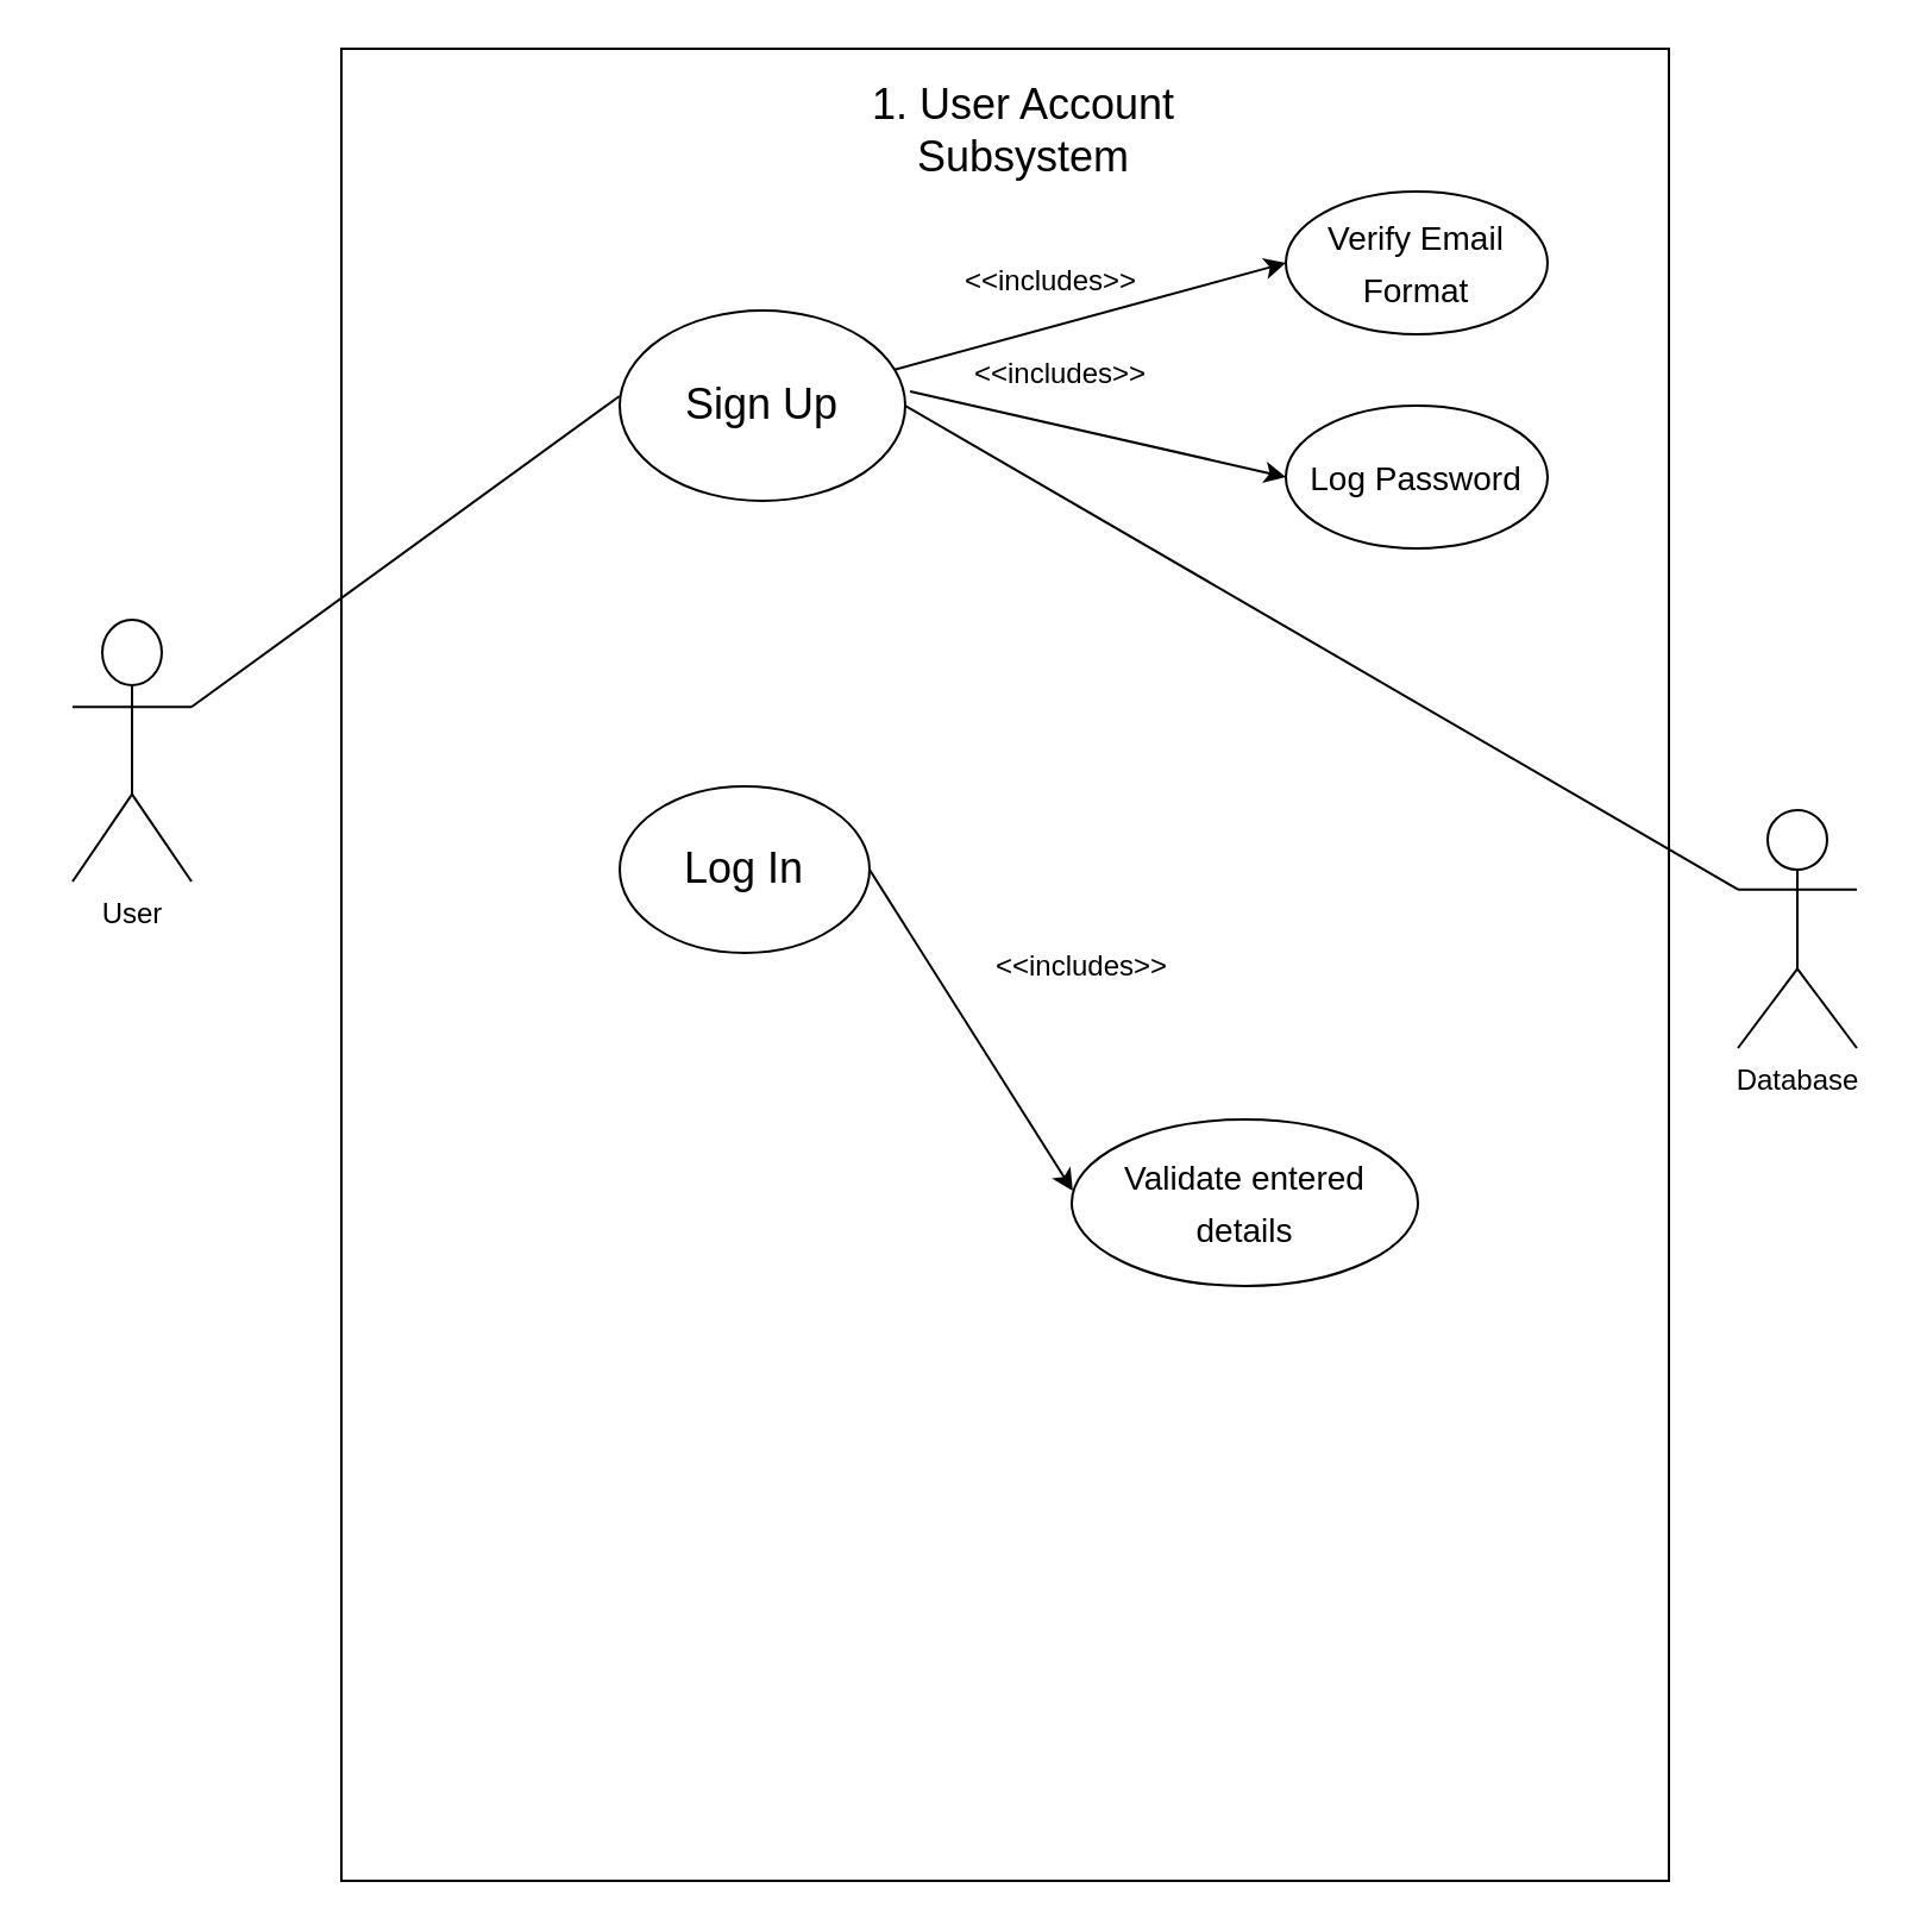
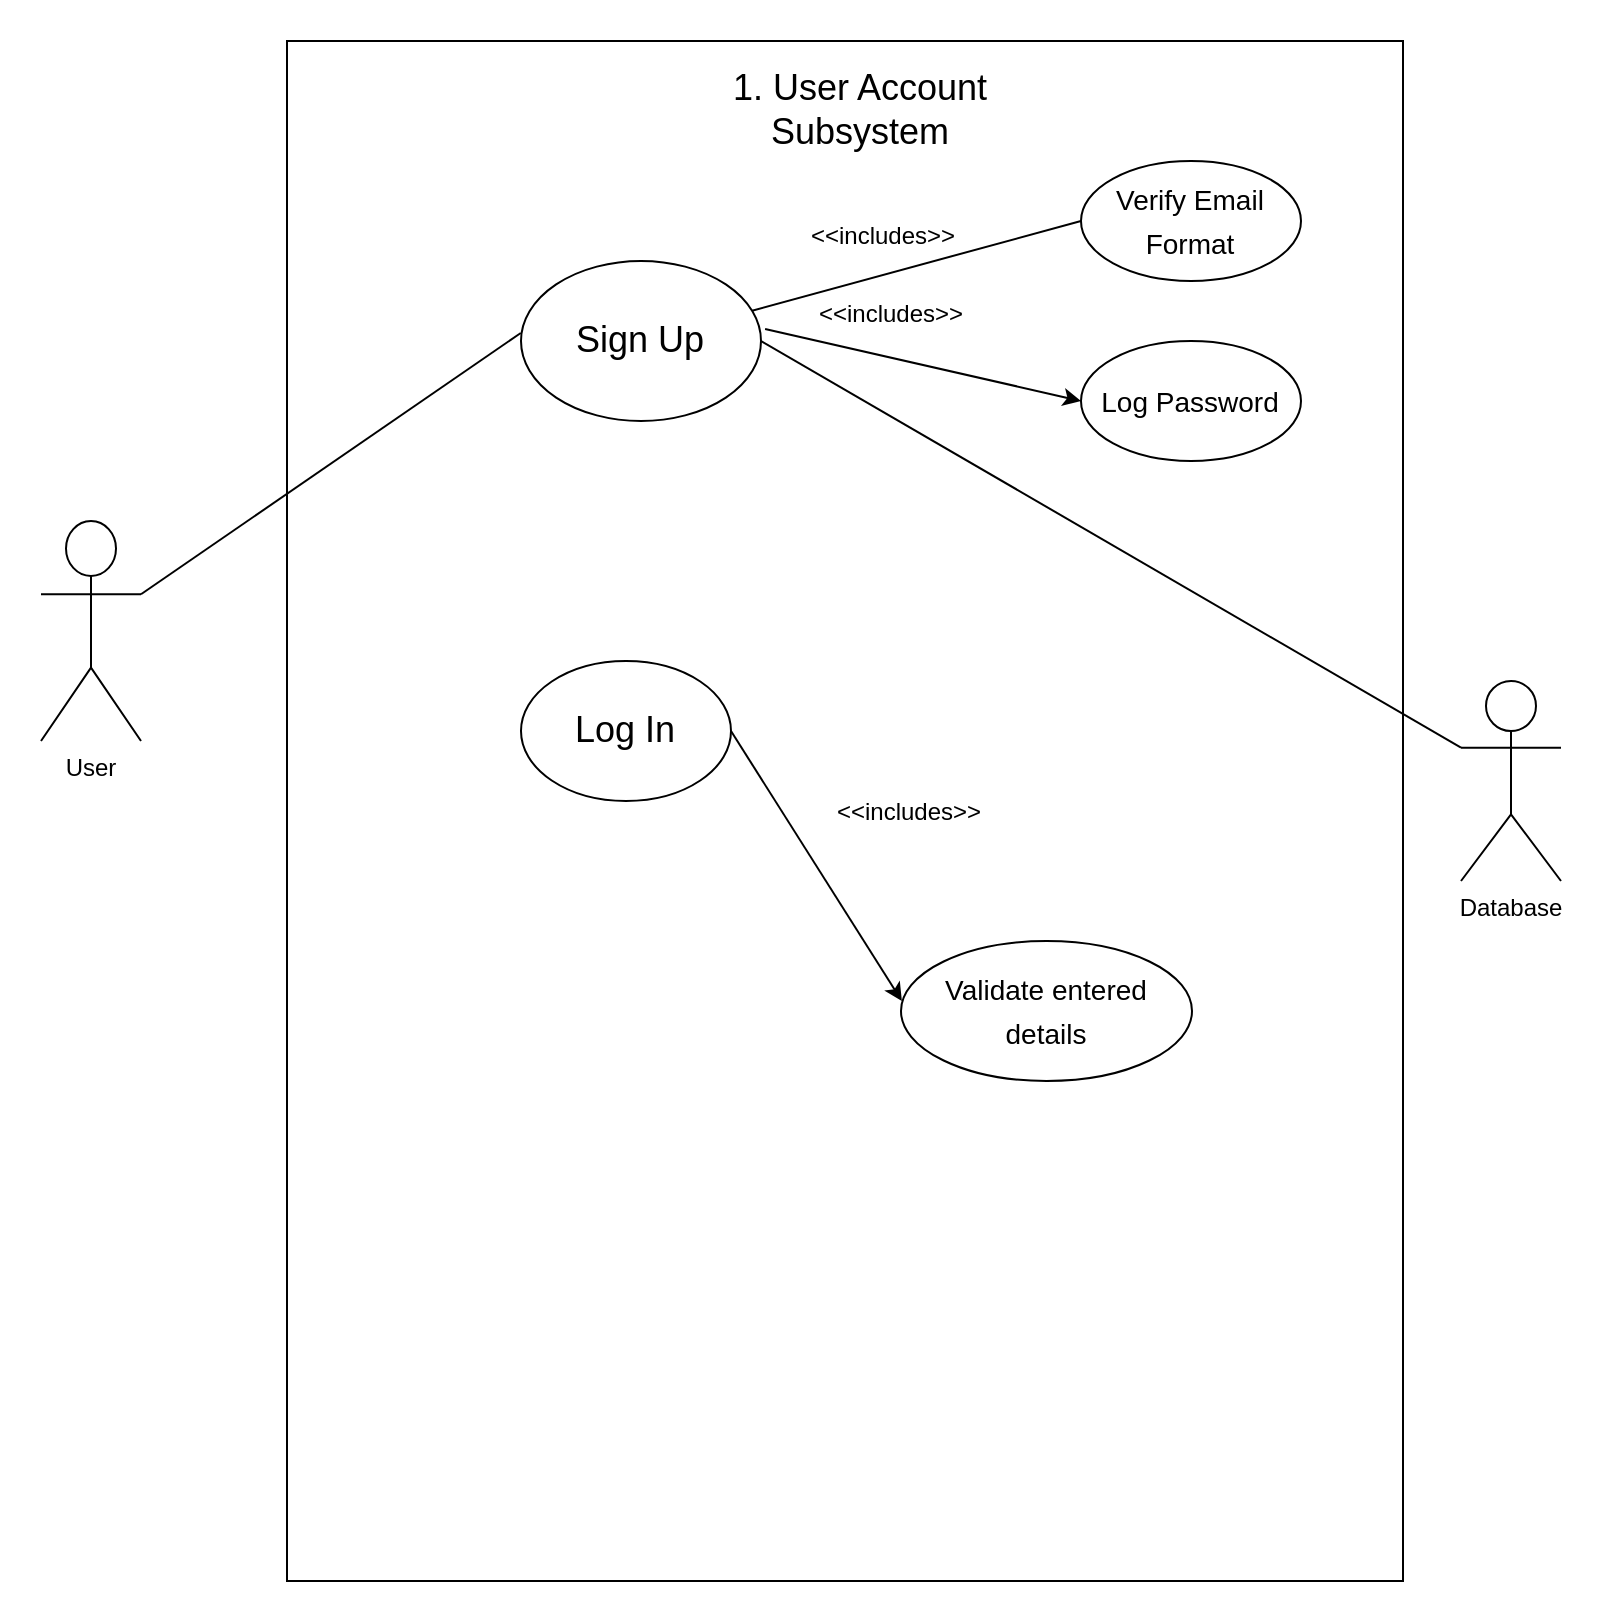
  <mxCell id="0" />
  <mxCell id="1" parent="0" />
  <mxCell id="2" value="" style="rounded=0;whiteSpace=wrap;html=1;" parent="1" vertex="1"><mxGeometry x="143" y="20" width="558" height="770" as="geometry" /></mxCell>
  <mxCell id="3" style="edgeStyle=none;html=1;fontSize=12;endArrow=none;endFill=0;entryX=-0.001;entryY=0.45;entryDx=0;entryDy=0;entryPerimeter=0;exitX=1;exitY=0.333;exitDx=0;exitDy=0;exitPerimeter=0;" parent="1" source="4" target="9" edge="1"><mxGeometry relative="1" as="geometry" /></mxCell>
- <mxCell id="4" value="User" style="shape=umlActor;verticalLabelPosition=bottom;verticalAlign=top;html=1;outlineConnect=0;" parent="1" vertex="1"><mxGeometry x="30" y="260" width="50" height="110" as="geometry" /></mxCell>
+ <mxCell id="4" value="User" style="shape=umlActor;verticalLabelPosition=bottom;verticalAlign=top;html=1;outlineConnect=0;" parent="1" vertex="1"><mxGeometry x="20" y="260" width="50" height="110" as="geometry" /></mxCell>
  <mxCell id="5" value="Database" style="shape=umlActor;verticalLabelPosition=bottom;verticalAlign=top;html=1;outlineConnect=0;" parent="1" vertex="1"><mxGeometry x="730" y="340" width="50" height="100" as="geometry" /></mxCell>
  <mxCell id="6" value="1. User Account Subsystem" style="text;html=1;strokeColor=none;fillColor=none;align=center;verticalAlign=middle;whiteSpace=wrap;rounded=0;fontSize=18;" parent="1" vertex="1"><mxGeometry x="335" y="40" width="190" height="30" as="geometry" /></mxCell>
- <mxCell id="7" style="edgeStyle=none;html=1;entryX=0;entryY=0.5;entryDx=0;entryDy=0;fontSize=18;endArrow=classic;endFill=1;" parent="1" source="9" target="11" edge="1"><mxGeometry relative="1" as="geometry" /></mxCell>
+ <mxCell id="7" style="edgeStyle=none;html=1;entryX=0;entryY=0.5;entryDx=0;entryDy=0;fontSize=18;endArrow=none;endFill=1;" parent="1" source="9" target="11" edge="1"><mxGeometry relative="1" as="geometry" /></mxCell>
  <mxCell id="8" value="&lt;font style=&quot;font-size: 12px;&quot;&gt;&amp;lt;&amp;lt;includes&amp;gt;&amp;gt;&lt;/font&gt;" style="edgeLabel;html=1;align=center;verticalAlign=middle;resizable=0;points=[];fontSize=14;" parent="7" vertex="1" connectable="0"><mxGeometry x="-0.248" y="1" relative="1" as="geometry"><mxPoint x="3" y="-21" as="offset" /></mxGeometry></mxCell>
  <mxCell id="9" value="Sign Up" style="ellipse;whiteSpace=wrap;html=1;fontSize=18;" parent="1" vertex="1"><mxGeometry x="260" y="130" width="120" height="80" as="geometry" /></mxCell>
  <mxCell id="10" style="edgeStyle=none;html=1;entryX=0;entryY=0.333;entryDx=0;entryDy=0;entryPerimeter=0;fontSize=12;endArrow=none;endFill=0;exitX=1;exitY=0.5;exitDx=0;exitDy=0;" parent="1" source="9" target="5" edge="1"><mxGeometry relative="1" as="geometry" /></mxCell>
  <mxCell id="11" value="&lt;font style=&quot;font-size: 14px;&quot;&gt;Verify Email Format&lt;/font&gt;" style="ellipse;whiteSpace=wrap;html=1;fontSize=18;" parent="1" vertex="1"><mxGeometry x="540" y="80" width="110" height="60" as="geometry" /></mxCell>
  <mxCell id="12" value="Log In" style="ellipse;whiteSpace=wrap;html=1;fontSize=18;" parent="1" vertex="1"><mxGeometry x="260" y="330" width="105" height="70" as="geometry" /></mxCell>
  <mxCell id="13" style="edgeStyle=none;html=1;fontSize=18;endArrow=classic;endFill=1;exitX=1.017;exitY=0.425;exitDx=0;exitDy=0;exitPerimeter=0;entryX=0;entryY=0.5;entryDx=0;entryDy=0;" edge="1" parent="1" source="9" target="15"><mxGeometry relative="1" as="geometry"><mxPoint x="385.709" y="165.144" as="sourcePoint" /><mxPoint x="730" y="210" as="targetPoint" /></mxGeometry></mxCell>
  <mxCell id="14" value="&lt;font style=&quot;font-size: 12px;&quot;&gt;&amp;lt;&amp;lt;includes&amp;gt;&amp;gt;&lt;/font&gt;" style="edgeLabel;html=1;align=center;verticalAlign=middle;resizable=0;points=[];fontSize=14;" vertex="1" connectable="0" parent="13"><mxGeometry x="-0.248" y="1" relative="1" as="geometry"><mxPoint x="3" y="-21" as="offset" /></mxGeometry></mxCell>
  <mxCell id="15" value="&lt;font style=&quot;font-size: 14px;&quot;&gt;Log Password&lt;/font&gt;" style="ellipse;whiteSpace=wrap;html=1;fontSize=18;" vertex="1" parent="1"><mxGeometry x="540" y="170" width="110" height="60" as="geometry" /></mxCell>
  <mxCell id="16" value="&lt;font style=&quot;font-size: 14px;&quot;&gt;Validate entered details&lt;/font&gt;" style="ellipse;whiteSpace=wrap;html=1;fontSize=18;" vertex="1" parent="1"><mxGeometry x="450" y="470" width="145.5" height="70" as="geometry" /></mxCell>
  <mxCell id="17" style="edgeStyle=none;html=1;entryX=0.003;entryY=0.429;entryDx=0;entryDy=0;fontSize=18;endArrow=classic;endFill=1;exitX=1;exitY=0.5;exitDx=0;exitDy=0;entryPerimeter=0;" edge="1" parent="1" source="12" target="16"><mxGeometry relative="1" as="geometry"><mxPoint x="215.533" y="294.855" as="sourcePoint" /><mxPoint x="380" y="250" as="targetPoint" /></mxGeometry></mxCell>
  <mxCell id="18" value="&lt;font style=&quot;font-size: 12px;&quot;&gt;&amp;lt;&amp;lt;includes&amp;gt;&amp;gt;&lt;/font&gt;" style="edgeLabel;html=1;align=center;verticalAlign=middle;resizable=0;points=[];fontSize=14;" vertex="1" connectable="0" parent="17"><mxGeometry x="-0.248" y="1" relative="1" as="geometry"><mxPoint x="56" y="-11" as="offset" /></mxGeometry></mxCell>
